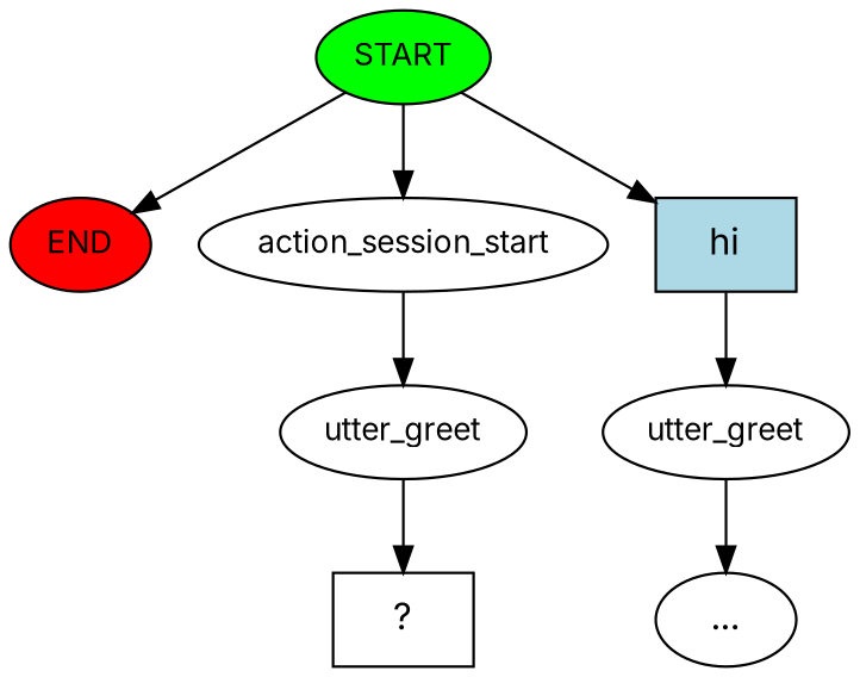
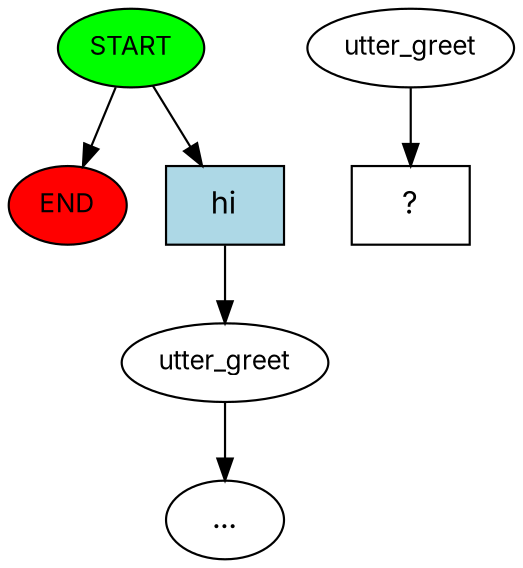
  digraph {
    fontname=Inter
    node [fontname=Inter fontsize=12]
    edge [fontname=Inter]
    n1 [fillcolor=green label=START style=filled]
    n2 [fillcolor=red label=END style=filled]
-   n3 [label=action_session_start]
    n4 [fillcolor=lightblue label=hi shape=rect style=filled fontsize=""]
    n5 [label=utter_greet]
    n6 [label="  ?  " shape=rect fontsize=""]
    n7 [label=utter_greet]
    n8 [label="..." fontsize=""]
    n1 -> n2
-   n1 -> n3
    n1 -> n4
-   n3 -> n5
    n4 -> n7
    n5 -> n6
    n7 -> n8
  }
